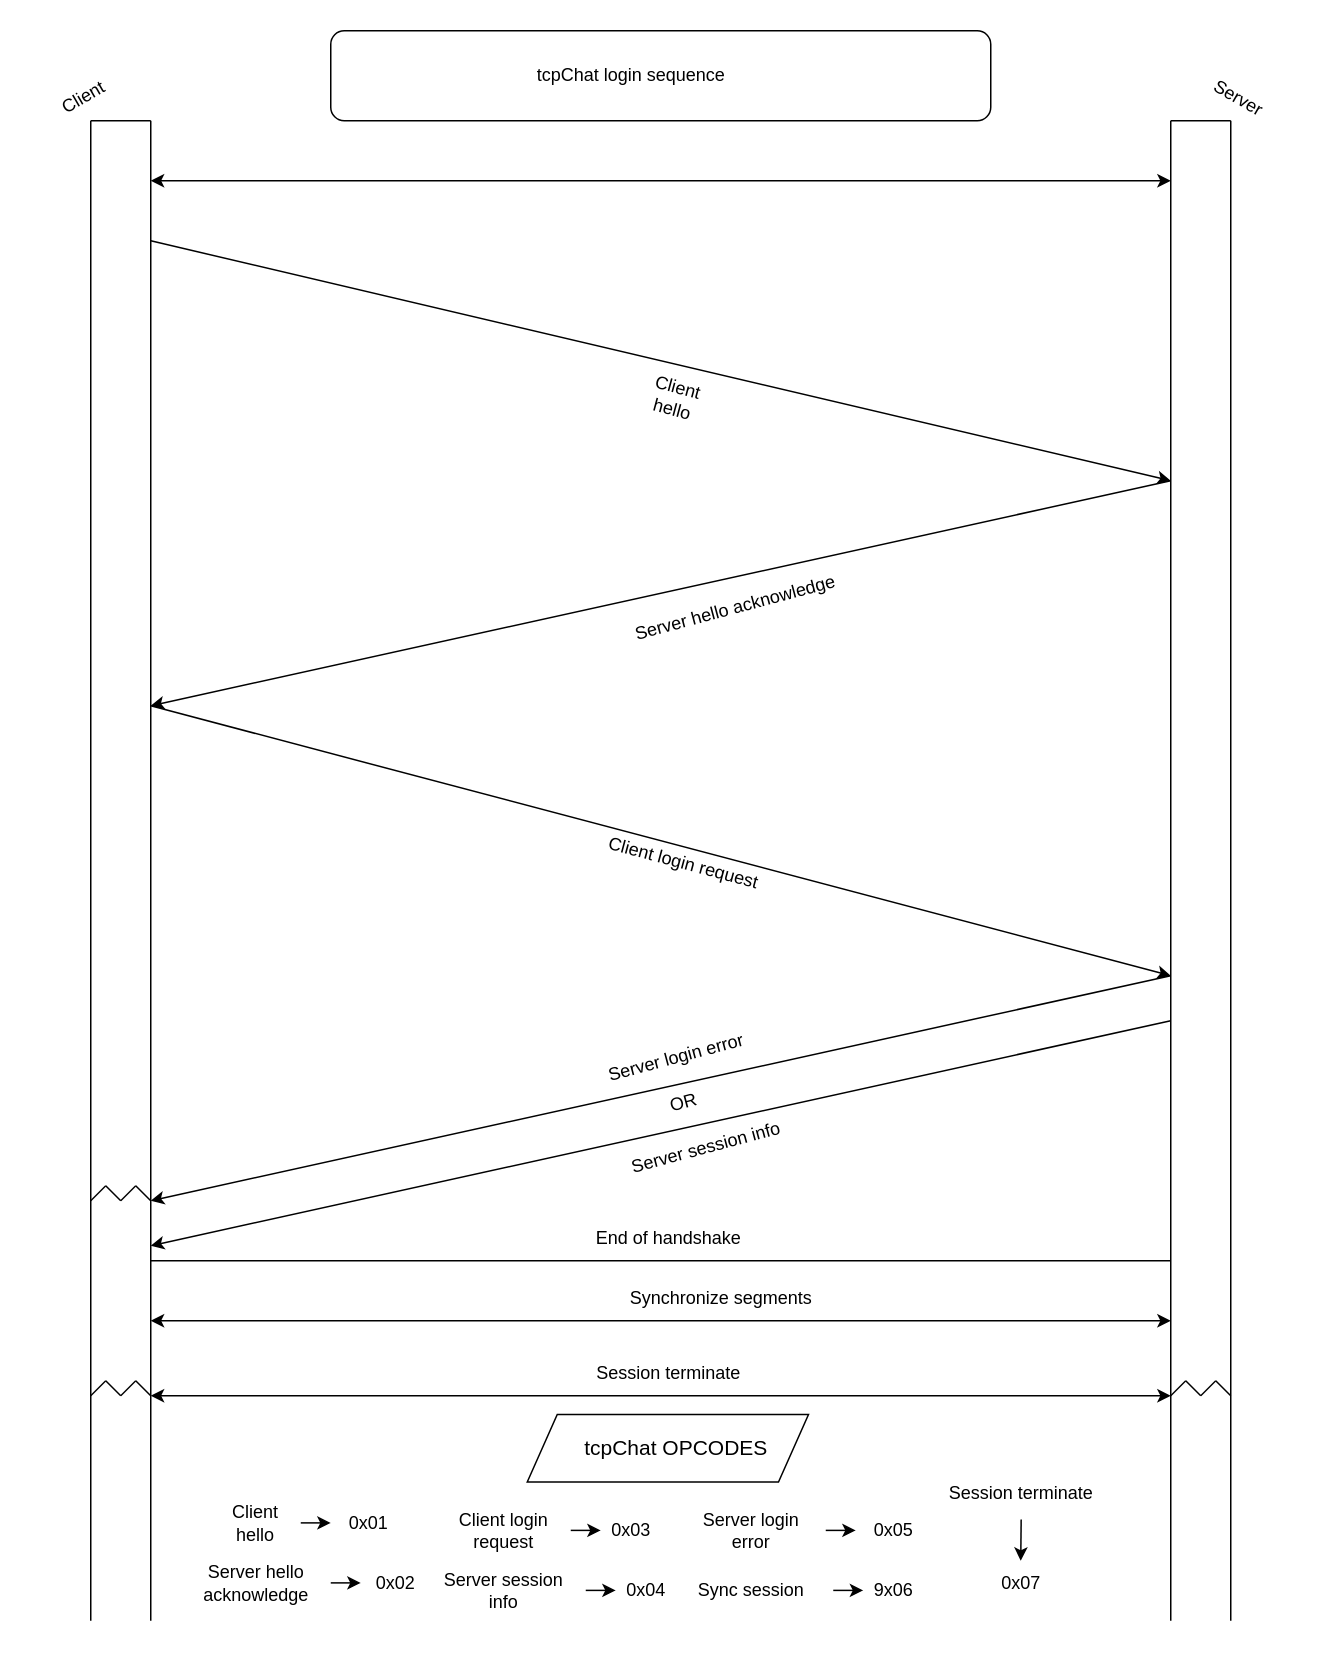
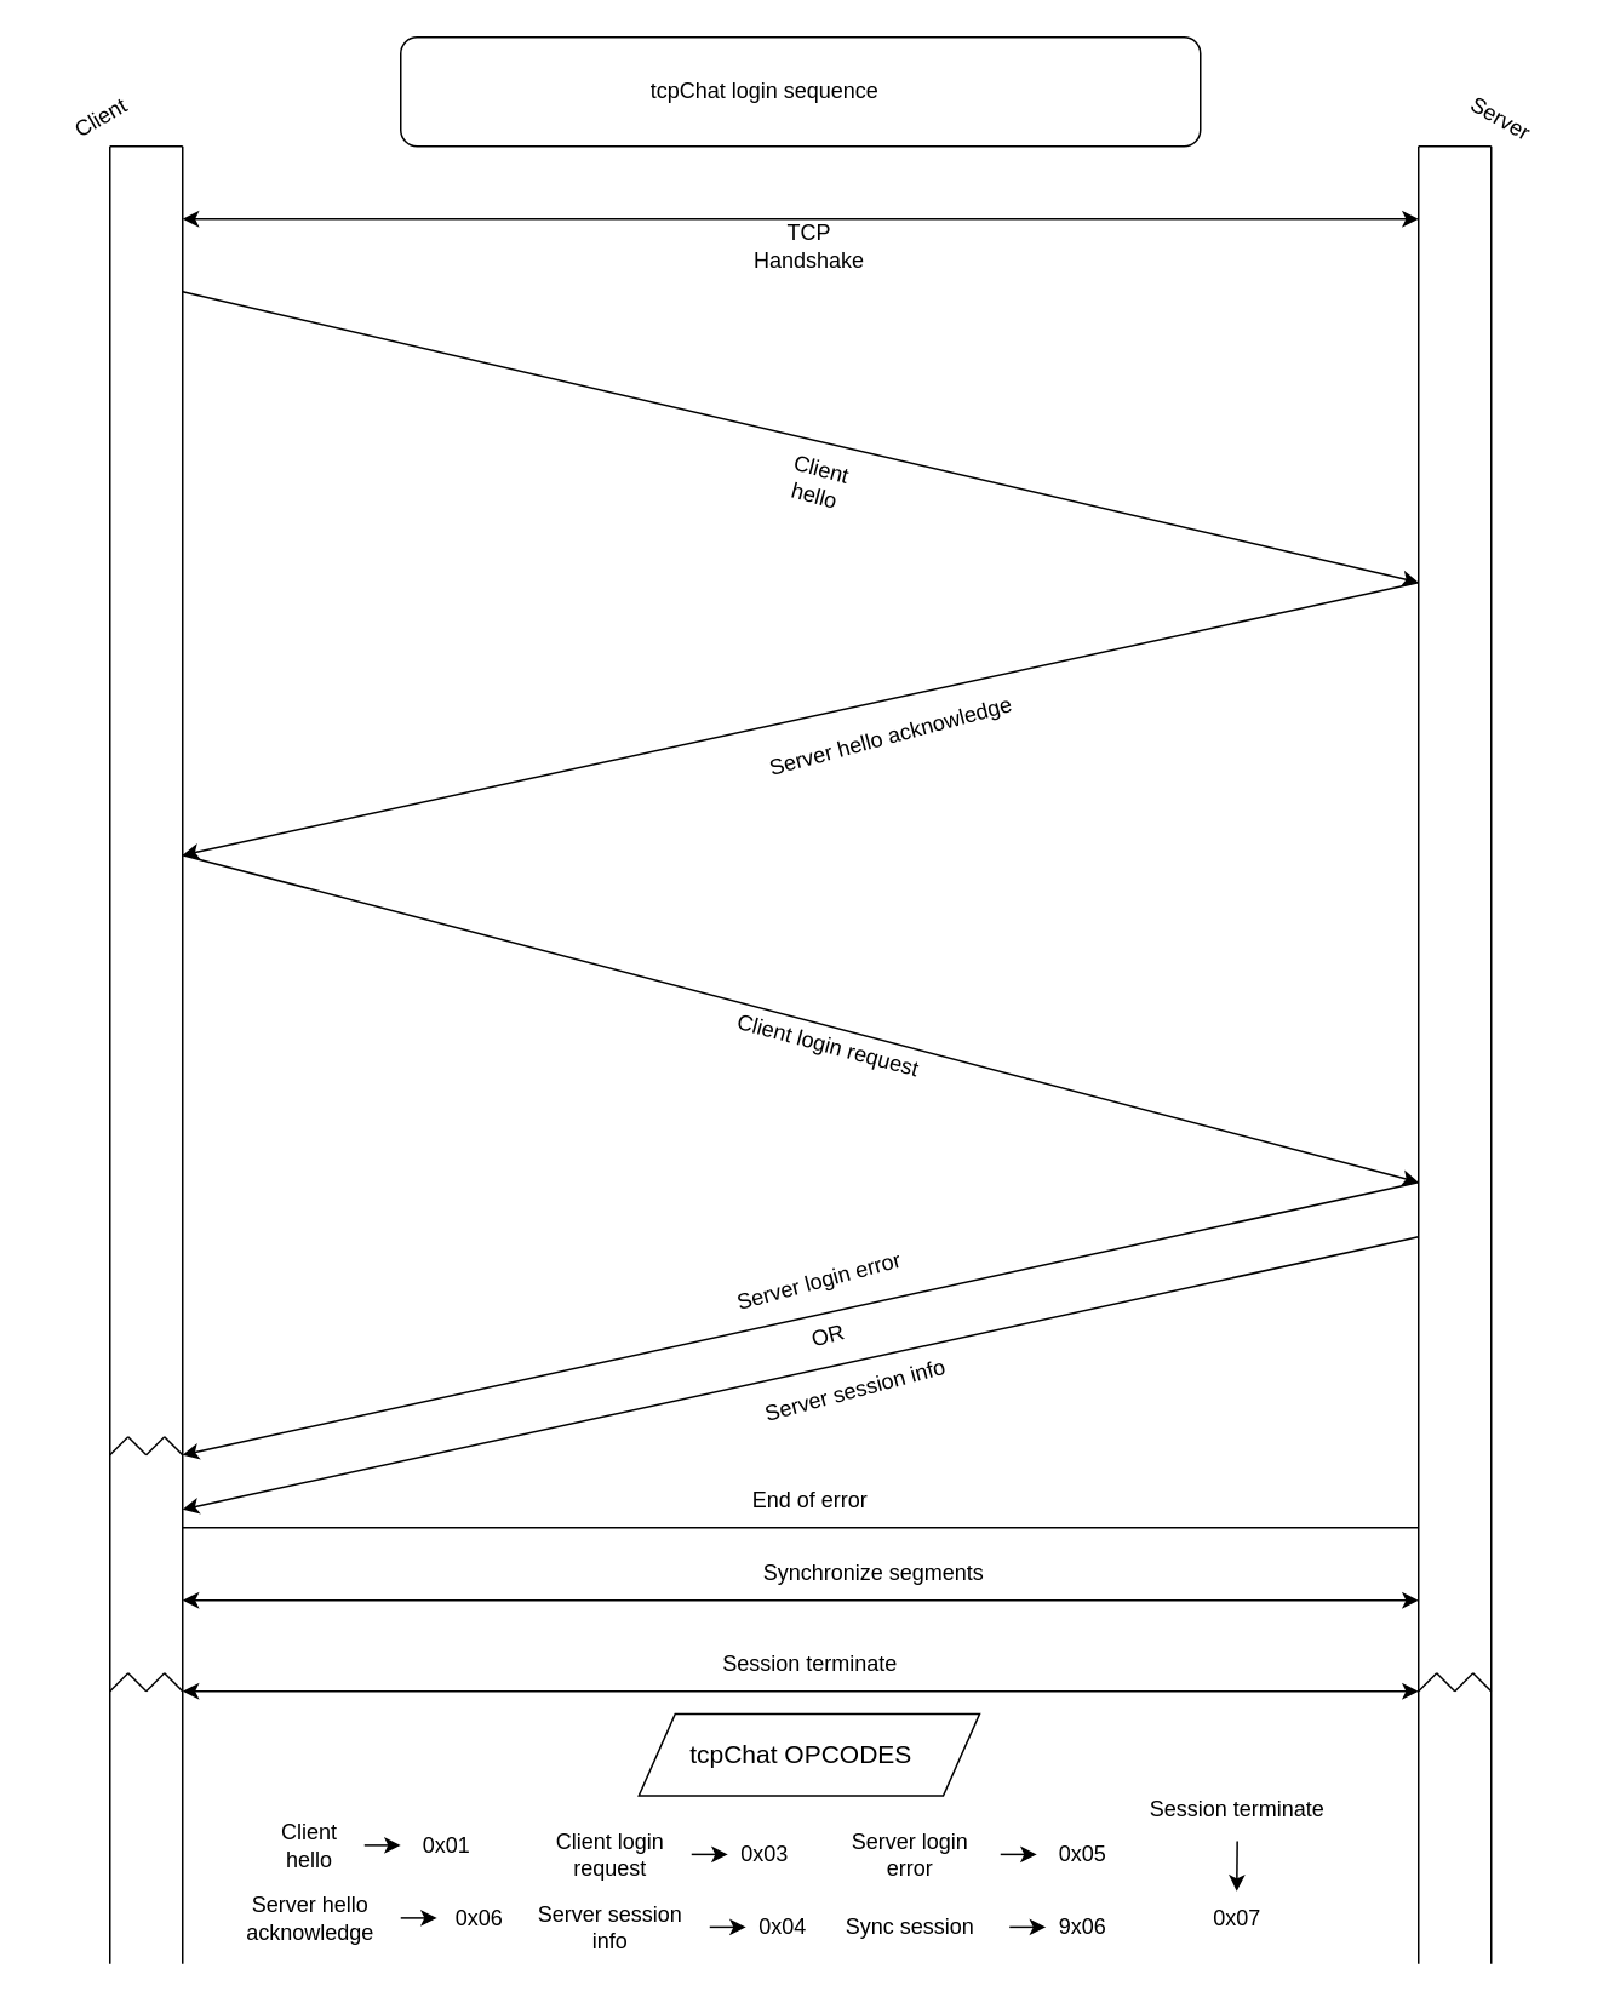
  <mxCell id="0" />
  <mxCell id="1" parent="0" />
  <mxCell id="2" value="" style="endArrow=none;html=1;rounded=0;" edge="1" parent="1"><mxGeometry width="50" height="50" relative="1" as="geometry"><mxPoint x="100" y="1080" as="sourcePoint" /><mxPoint x="100" y="80" as="targetPoint" /></mxGeometry></mxCell>
  <mxCell id="3" value="" style="rounded=1;whiteSpace=wrap;html=1;" vertex="1" parent="1"><mxGeometry x="220" y="20" width="440" height="60" as="geometry" /></mxCell>
  <mxCell id="4" value="tcpChat login sequence" style="text;html=1;align=center;verticalAlign=middle;resizable=0;points=[];autosize=1;strokeColor=none;fillColor=none;" vertex="1" parent="1"><mxGeometry x="330" y="35" width="180" height="30" as="geometry" /></mxCell>
  <mxCell id="5" value="" style="endArrow=none;html=1;rounded=0;" edge="1" parent="1"><mxGeometry width="50" height="50" relative="1" as="geometry"><mxPoint x="780" y="1080" as="sourcePoint" /><mxPoint x="780" y="80" as="targetPoint" /></mxGeometry></mxCell>
  <mxCell id="6" value="" style="endArrow=classic;startArrow=classic;html=1;rounded=0;" edge="1" parent="1"><mxGeometry width="50" height="50" relative="1" as="geometry"><mxPoint x="100" y="120" as="sourcePoint" /><mxPoint x="780" y="120" as="targetPoint" /></mxGeometry></mxCell>
+ <mxCell id="7" value="TCP Handshake" style="text;html=1;align=center;verticalAlign=middle;whiteSpace=wrap;rounded=0;" vertex="1" parent="1"><mxGeometry x="410" y="120" width="70" height="30" as="geometry" /></mxCell>
  <mxCell id="8" value="" style="endArrow=classic;html=1;rounded=0;" edge="1" parent="1"><mxGeometry width="50" height="50" relative="1" as="geometry"><mxPoint x="100" y="160" as="sourcePoint" /><mxPoint x="780" y="320" as="targetPoint" /></mxGeometry></mxCell>
  <mxCell id="9" value="Client hello" style="text;html=1;align=center;verticalAlign=middle;whiteSpace=wrap;rounded=0;rotation=15;" vertex="1" parent="1"><mxGeometry x="420" y="250" width="60" height="30" as="geometry" /></mxCell>
  <mxCell id="10" value="" style="endArrow=classic;html=1;rounded=0;" edge="1" parent="1"><mxGeometry width="50" height="50" relative="1" as="geometry"><mxPoint x="780" y="320" as="sourcePoint" /><mxPoint x="100" y="470" as="targetPoint" /></mxGeometry></mxCell>
  <mxCell id="11" value="Server hello acknowledge" style="text;html=1;align=center;verticalAlign=middle;whiteSpace=wrap;rounded=0;rotation=-15;" vertex="1" parent="1"><mxGeometry x="390" y="390" width="200" height="30" as="geometry" /></mxCell>
  <mxCell id="12" value="" style="endArrow=none;html=1;rounded=0;" edge="1" parent="1"><mxGeometry width="50" height="50" relative="1" as="geometry"><mxPoint x="60" y="1080" as="sourcePoint" /><mxPoint x="60" y="80" as="targetPoint" /></mxGeometry></mxCell>
  <mxCell id="13" value="" style="endArrow=none;html=1;rounded=0;" edge="1" parent="1"><mxGeometry width="50" height="50" relative="1" as="geometry"><mxPoint x="60" y="80" as="sourcePoint" /><mxPoint x="100" y="80" as="targetPoint" /></mxGeometry></mxCell>
  <mxCell id="14" value="" style="endArrow=none;html=1;rounded=0;" edge="1" parent="1"><mxGeometry width="50" height="50" relative="1" as="geometry"><mxPoint x="780" y="80" as="sourcePoint" /><mxPoint x="820" y="80" as="targetPoint" /></mxGeometry></mxCell>
  <mxCell id="15" value="" style="endArrow=none;html=1;rounded=0;" edge="1" parent="1"><mxGeometry width="50" height="50" relative="1" as="geometry"><mxPoint x="820" y="1080" as="sourcePoint" /><mxPoint x="820" y="80" as="targetPoint" /></mxGeometry></mxCell>
  <mxCell id="16" value="Client" style="text;html=1;align=center;verticalAlign=middle;resizable=0;points=[];autosize=1;strokeColor=none;fillColor=none;rotation=-30;" vertex="1" parent="1"><mxGeometry y="50" width="70" height="30" as="geometry" x="20" /></mxCell>
  <mxCell id="17" value="Server" style="text;html=1;align=center;verticalAlign=middle;resizable=0;points=[];autosize=1;strokeColor=none;fillColor=none;rotation=30;" vertex="1" parent="1"><mxGeometry x="790" y="50" width="70" height="30" as="geometry" /></mxCell>
  <mxCell id="18" value="" style="endArrow=classic;html=1;rounded=0;" edge="1" parent="1"><mxGeometry width="50" height="50" relative="1" as="geometry"><mxPoint x="100" y="470" as="sourcePoint" /><mxPoint x="780" y="650" as="targetPoint" /></mxGeometry></mxCell>
  <mxCell id="19" value="&lt;div&gt;Client login request&lt;/div&gt;" style="text;html=1;align=center;verticalAlign=middle;resizable=0;points=[];autosize=1;strokeColor=none;fillColor=none;rotation=15;" vertex="1" parent="1"><mxGeometry x="375" y="560" width="160" height="30" as="geometry" /></mxCell>
  <mxCell id="20" value="" style="endArrow=classic;html=1;rounded=0;" edge="1" parent="1"><mxGeometry width="50" height="50" relative="1" as="geometry"><mxPoint x="780" y="650" as="sourcePoint" /><mxPoint x="100" y="800" as="targetPoint" /></mxGeometry></mxCell>
  <mxCell id="21" value="" style="endArrow=classic;html=1;rounded=0;" edge="1" parent="1"><mxGeometry width="50" height="50" relative="1" as="geometry"><mxPoint x="780" y="680" as="sourcePoint" /><mxPoint x="100" y="830" as="targetPoint" /></mxGeometry></mxCell>
  <mxCell id="22" value="OR" style="text;html=1;align=center;verticalAlign=middle;resizable=0;points=[];autosize=1;strokeColor=none;fillColor=none;rotation=-15;" vertex="1" parent="1"><mxGeometry x="435" y="720" width="40" height="30" as="geometry" /></mxCell>
  <mxCell id="23" value="Server session info" style="text;html=1;align=center;verticalAlign=middle;resizable=0;points=[];autosize=1;strokeColor=none;fillColor=none;rotation=-15;" vertex="1" parent="1"><mxGeometry x="390" y="750" width="160" height="30" as="geometry" /></mxCell>
  <mxCell id="24" value="Server login error" style="text;html=1;align=center;verticalAlign=middle;resizable=0;points=[];autosize=1;strokeColor=none;fillColor=none;rotation=-15;" vertex="1" parent="1"><mxGeometry x="375" y="690" width="150" height="30" as="geometry" /></mxCell>
  <mxCell id="25" value="" style="endArrow=none;html=1;rounded=0;" edge="1" parent="1"><mxGeometry width="50" height="50" relative="1" as="geometry"><mxPoint x="60" y="800" as="sourcePoint" /><mxPoint x="70" y="790" as="targetPoint" /></mxGeometry></mxCell>
  <mxCell id="26" value="" style="endArrow=none;html=1;rounded=0;" edge="1" parent="1"><mxGeometry width="50" height="50" relative="1" as="geometry"><mxPoint x="70" y="790" as="sourcePoint" /><mxPoint x="80" y="800" as="targetPoint" /></mxGeometry></mxCell>
  <mxCell id="27" value="" style="endArrow=none;html=1;rounded=0;" edge="1" parent="1"><mxGeometry width="50" height="50" relative="1" as="geometry"><mxPoint x="80" y="800" as="sourcePoint" /><mxPoint x="90" y="790" as="targetPoint" /><Array as="points"><mxPoint x="90" y="790" /></Array></mxGeometry></mxCell>
  <mxCell id="28" value="" style="endArrow=none;html=1;rounded=0;" edge="1" parent="1"><mxGeometry width="50" height="50" relative="1" as="geometry"><mxPoint x="90" y="790" as="sourcePoint" /><mxPoint x="100" y="800" as="targetPoint" /></mxGeometry></mxCell>
  <mxCell id="29" value="" style="endArrow=none;html=1;rounded=0;" edge="1" parent="1"><mxGeometry width="50" height="50" relative="1" as="geometry"><mxPoint x="100" y="840" as="sourcePoint" /><mxPoint x="780" y="840" as="targetPoint" /></mxGeometry></mxCell>
- <mxCell id="30" value="End of handshake" style="text;html=1;align=center;verticalAlign=middle;resizable=0;points=[];autosize=1;strokeColor=none;fillColor=none;" vertex="1" parent="1"><mxGeometry x="375" y="810" width="140" height="30" as="geometry" /></mxCell>
+ <mxCell id="30" value="End of error" style="text;html=1;align=center;verticalAlign=middle;resizable=0;points=[];autosize=1;strokeColor=none;fillColor=none;" vertex="1" parent="1"><mxGeometry x="375" y="810" width="140" height="30" as="geometry" /></mxCell>
  <mxCell id="31" value="" style="endArrow=classic;startArrow=classic;html=1;rounded=0;" edge="1" parent="1"><mxGeometry width="50" height="50" relative="1" as="geometry"><mxPoint x="100" y="880" as="sourcePoint" /><mxPoint x="780" y="880" as="targetPoint" /></mxGeometry></mxCell>
  <mxCell id="32" value="&lt;span class=&quot;headword hdb tw-bw dhw dpos-h_hw&quot;&gt;&lt;span class=&quot;hw dhw&quot;&gt;Synchronize segments&lt;/span&gt;&lt;/span&gt;" style="text;html=1;align=center;verticalAlign=middle;resizable=0;points=[];autosize=1;strokeColor=none;fillColor=none;" vertex="1" parent="1"><mxGeometry x="400" y="850" width="160" height="30" as="geometry" /></mxCell>
  <mxCell id="33" value="" style="endArrow=classic;startArrow=classic;html=1;rounded=0;" edge="1" parent="1"><mxGeometry width="50" height="50" relative="1" as="geometry"><mxPoint x="100" y="930" as="sourcePoint" /><mxPoint x="780" y="930" as="targetPoint" /></mxGeometry></mxCell>
  <mxCell id="34" value="" style="endArrow=none;html=1;rounded=0;" edge="1" parent="1"><mxGeometry width="50" height="50" relative="1" as="geometry"><mxPoint x="60" y="930" as="sourcePoint" /><mxPoint x="70" y="920" as="targetPoint" /></mxGeometry></mxCell>
  <mxCell id="35" value="" style="endArrow=none;html=1;rounded=0;" edge="1" parent="1"><mxGeometry width="50" height="50" relative="1" as="geometry"><mxPoint x="70" y="920" as="sourcePoint" /><mxPoint x="80" y="930" as="targetPoint" /></mxGeometry></mxCell>
  <mxCell id="36" value="" style="endArrow=none;html=1;rounded=0;" edge="1" parent="1"><mxGeometry width="50" height="50" relative="1" as="geometry"><mxPoint x="80" y="930" as="sourcePoint" /><mxPoint x="90" y="920" as="targetPoint" /></mxGeometry></mxCell>
  <mxCell id="37" value="" style="endArrow=none;html=1;rounded=0;" edge="1" parent="1"><mxGeometry width="50" height="50" relative="1" as="geometry"><mxPoint x="90" y="920" as="sourcePoint" /><mxPoint x="100" y="930" as="targetPoint" /></mxGeometry></mxCell>
  <mxCell id="38" value="" style="endArrow=none;html=1;rounded=0;" edge="1" parent="1"><mxGeometry width="50" height="50" relative="1" as="geometry"><mxPoint x="780" y="930" as="sourcePoint" /><mxPoint x="790" y="920" as="targetPoint" /></mxGeometry></mxCell>
  <mxCell id="39" value="" style="endArrow=none;html=1;rounded=0;" edge="1" parent="1"><mxGeometry width="50" height="50" relative="1" as="geometry"><mxPoint x="790" y="920" as="sourcePoint" /><mxPoint x="800" y="930" as="targetPoint" /></mxGeometry></mxCell>
  <mxCell id="40" value="" style="endArrow=none;html=1;rounded=0;" edge="1" parent="1"><mxGeometry width="50" height="50" relative="1" as="geometry"><mxPoint x="800" y="930" as="sourcePoint" /><mxPoint x="810" y="920" as="targetPoint" /></mxGeometry></mxCell>
  <mxCell id="41" value="" style="endArrow=none;html=1;rounded=0;" edge="1" parent="1"><mxGeometry width="50" height="50" relative="1" as="geometry"><mxPoint x="810" y="920" as="sourcePoint" /><mxPoint x="820" y="930" as="targetPoint" /></mxGeometry></mxCell>
  <mxCell id="42" value="Session terminate" style="text;html=1;align=center;verticalAlign=middle;resizable=0;points=[];autosize=1;strokeColor=none;fillColor=none;" vertex="1" parent="1"><mxGeometry x="375" y="900" width="140" height="30" as="geometry" /></mxCell>
  <mxCell id="43" value="Client hello" style="text;html=1;align=center;verticalAlign=middle;whiteSpace=wrap;rounded=0;" vertex="1" parent="1"><mxGeometry x="140" y="1000" width="60" height="30" as="geometry" /></mxCell>
  <mxCell id="44" value="Server hello&lt;br&gt;acknowledge" style="text;html=1;align=center;verticalAlign=middle;resizable=0;points=[];autosize=1;strokeColor=none;fillColor=none;" vertex="1" parent="1"><mxGeometry x="115" y="1035" width="110" height="40" as="geometry" /></mxCell>
  <mxCell id="45" value="Client login&lt;br&gt;request" style="text;html=1;align=center;verticalAlign=middle;resizable=0;points=[];autosize=1;strokeColor=none;fillColor=none;" vertex="1" parent="1"><mxGeometry x="280" y="1000" width="110" height="40" as="geometry" /></mxCell>
  <mxCell id="46" value="Server session&lt;br&gt;info" style="text;html=1;align=center;verticalAlign=middle;resizable=0;points=[];autosize=1;strokeColor=none;fillColor=none;" vertex="1" parent="1"><mxGeometry x="275" y="1040" width="120" height="40" as="geometry" /></mxCell>
  <mxCell id="47" value="Server login&lt;br&gt;error" style="text;html=1;align=center;verticalAlign=middle;resizable=0;points=[];autosize=1;strokeColor=none;fillColor=none;" vertex="1" parent="1"><mxGeometry x="445" y="1000" width="110" height="40" as="geometry" /></mxCell>
  <mxCell id="48" value="Sync session" style="text;html=1;align=center;verticalAlign=middle;resizable=0;points=[];autosize=1;strokeColor=none;fillColor=none;" vertex="1" parent="1"><mxGeometry x="445" y="1045" width="110" height="30" as="geometry" /></mxCell>
  <mxCell id="49" value="Session terminate" style="text;html=1;align=center;verticalAlign=middle;resizable=0;points=[];autosize=1;strokeColor=none;fillColor=none;" vertex="1" parent="1"><mxGeometry x="610" y="980" width="140" height="30" as="geometry" /></mxCell>
  <mxCell id="50" value="" style="endArrow=classic;html=1;rounded=0;" edge="1" parent="1"><mxGeometry width="50" height="50" relative="1" as="geometry"><mxPoint x="200" y="1014.76" as="sourcePoint" /><mxPoint x="220" y="1014.76" as="targetPoint" /></mxGeometry></mxCell>
  <mxCell id="51" value="&lt;div&gt;0x01&lt;/div&gt;" style="text;html=1;align=center;verticalAlign=middle;resizable=0;points=[];autosize=1;strokeColor=none;fillColor=none;" vertex="1" parent="1"><mxGeometry x="220" y="1000" width="50" height="30" as="geometry" /></mxCell>
  <mxCell id="52" value="" style="endArrow=classic;html=1;rounded=0;" edge="1" parent="1"><mxGeometry width="50" height="50" relative="1" as="geometry"><mxPoint x="220" y="1054.76" as="sourcePoint" /><mxPoint x="240" y="1054.76" as="targetPoint" /></mxGeometry></mxCell>
  <mxCell id="53" value="" style="shape=parallelogram;perimeter=parallelogramPerimeter;whiteSpace=wrap;html=1;fixedSize=1;" vertex="1" parent="1"><mxGeometry x="351" y="942.5" width="187.5" height="45" as="geometry" /></mxCell>
- <mxCell id="54" value="0x02" style="text;html=1;align=center;verticalAlign=middle;resizable=0;points=[];autosize=1;strokeColor=none;fillColor=none;" vertex="1" parent="1"><mxGeometry x="238" y="1040" width="50" height="30" as="geometry" /></mxCell>
- <mxCell id="55" value="&lt;font style=&quot;font-size: 14px;&quot;&gt;tcpChat OPCODES&lt;/font&gt;" style="text;html=1;align=center;verticalAlign=middle;resizable=0;points=[];autosize=1;strokeColor=none;fillColor=none;" vertex="1" parent="1"><mxGeometry x="375" y="950" width="150" height="30" as="geometry" /></mxCell>
+ <mxCell id="54" value="0x06" style="text;html=1;align=center;verticalAlign=middle;resizable=0;points=[];autosize=1;strokeColor=none;fillColor=none;" vertex="1" parent="1"><mxGeometry x="238" y="1040" width="50" height="30" as="geometry" /></mxCell>
+ <mxCell id="55" value="&lt;font style=&quot;font-size: 14px;&quot;&gt;tcpChat OPCODES&lt;/font&gt;" style="text;html=1;align=center;verticalAlign=middle;resizable=0;points=[];autosize=1;strokeColor=none;fillColor=none;" vertex="1" parent="1"><mxGeometry x="365" y="950" width="150" height="30" as="geometry" /></mxCell>
  <mxCell id="56" value="" style="endArrow=classic;html=1;rounded=0;" edge="1" parent="1"><mxGeometry width="50" height="50" relative="1" as="geometry"><mxPoint x="380" y="1019.76" as="sourcePoint" /><mxPoint x="400" y="1019.76" as="targetPoint" /></mxGeometry></mxCell>
  <mxCell id="57" value="0x03" style="text;html=1;align=center;verticalAlign=middle;resizable=0;points=[];autosize=1;strokeColor=none;fillColor=none;" vertex="1" parent="1"><mxGeometry x="395" y="1005" width="50" height="30" as="geometry" /></mxCell>
  <mxCell id="58" value="" style="endArrow=classic;html=1;rounded=0;" edge="1" parent="1"><mxGeometry width="50" height="50" relative="1" as="geometry"><mxPoint x="390" y="1059.76" as="sourcePoint" /><mxPoint x="410" y="1059.76" as="targetPoint" /></mxGeometry></mxCell>
  <mxCell id="59" value="0x04" style="text;html=1;align=center;verticalAlign=middle;resizable=0;points=[];autosize=1;strokeColor=none;fillColor=none;" vertex="1" parent="1"><mxGeometry x="405" y="1045" width="50" height="30" as="geometry" /></mxCell>
  <mxCell id="60" value="" style="endArrow=classic;html=1;rounded=0;" edge="1" parent="1"><mxGeometry width="50" height="50" relative="1" as="geometry"><mxPoint x="550" y="1019.76" as="sourcePoint" /><mxPoint x="570" y="1019.76" as="targetPoint" /></mxGeometry></mxCell>
  <mxCell id="61" value="0x05" style="text;html=1;align=center;verticalAlign=middle;resizable=0;points=[];autosize=1;strokeColor=none;fillColor=none;" vertex="1" parent="1"><mxGeometry x="570" y="1005" width="50" height="30" as="geometry" /></mxCell>
  <mxCell id="62" value="9x06" style="text;html=1;align=center;verticalAlign=middle;resizable=0;points=[];autosize=1;strokeColor=none;fillColor=none;" vertex="1" parent="1"><mxGeometry x="570" y="1045" width="50" height="30" as="geometry" /></mxCell>
  <mxCell id="63" value="" style="endArrow=classic;html=1;rounded=0;" edge="1" parent="1"><mxGeometry width="50" height="50" relative="1" as="geometry"><mxPoint x="555" y="1059.76" as="sourcePoint" /><mxPoint x="575" y="1059.76" as="targetPoint" /></mxGeometry></mxCell>
  <mxCell id="64" value="" style="endArrow=classic;html=1;rounded=0;exitX=0.502;exitY=1.081;exitDx=0;exitDy=0;exitPerimeter=0;" edge="1" parent="1" source="49"><mxGeometry width="50" height="50" relative="1" as="geometry"><mxPoint x="680" y="1019.76" as="sourcePoint" /><mxPoint x="680" y="1040" as="targetPoint" /></mxGeometry></mxCell>
  <mxCell id="65" value="0x07" style="text;html=1;align=center;verticalAlign=middle;resizable=0;points=[];autosize=1;strokeColor=none;fillColor=none;" vertex="1" parent="1"><mxGeometry x="655" y="1040" width="50" height="30" as="geometry" /></mxCell>
